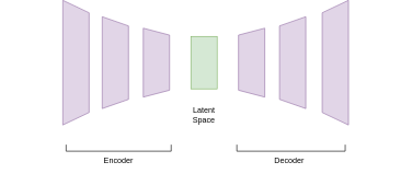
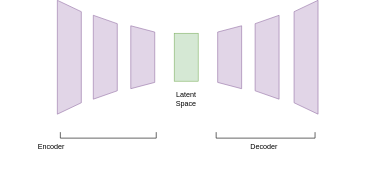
  <mxCell id="0" />
  <mxCell id="1" parent="0" />
  <mxCell id="2" value="" style="rounded=0;whiteSpace=wrap;html=1;rotation=90;fillColor=#d5e8d4;strokeColor=#82b366;" vertex="1" parent="1"><mxGeometry x="270" y="20" width="80" height="40" as="geometry" /></mxCell>
  <mxCell id="3" value="" style="verticalLabelPosition=middle;verticalAlign=middle;html=1;shape=trapezoid;perimeter=trapezoidPerimeter;whiteSpace=wrap;size=0.1;arcSize=10;flipV=1;labelPosition=center;align=center;rotation=-90;fillColor=#e1d5e7;strokeColor=#9673a6;" vertex="1" parent="1"><mxGeometry x="105" y="20" width="140" height="40" as="geometry" /></mxCell>
- <mxCell id="4" value="Latent Space" style="text;html=1;strokeColor=none;fillColor=none;align=center;verticalAlign=middle;whiteSpace=wrap;rounded=0;" vertex="1" parent="1"><mxGeometry x="280" y="105" width="60" height="30" as="geometry" /></mxCell>
+ <mxCell id="4" value="Latent Space" style="text;html=1;strokeColor=none;fillColor=none;align=center;verticalAlign=middle;whiteSpace=wrap;rounded=0;" vertex="1" parent="1"><mxGeometry x="280" y="95" width="60" height="30" as="geometry" /></mxCell>
  <mxCell id="5" value="" style="verticalLabelPosition=middle;verticalAlign=middle;html=1;shape=trapezoid;perimeter=trapezoidPerimeter;whiteSpace=wrap;size=0.1;arcSize=10;flipV=1;labelPosition=center;align=center;rotation=-90;fillColor=#e1d5e7;strokeColor=#9673a6;" vertex="1" parent="1"><mxGeometry x="185" y="20" width="105" height="40" as="geometry" /></mxCell>
  <mxCell id="6" value="" style="verticalLabelPosition=middle;verticalAlign=middle;html=1;shape=trapezoid;perimeter=trapezoidPerimeter;whiteSpace=wrap;size=0.1;arcSize=10;flipV=1;labelPosition=center;align=center;rotation=-90;fillColor=#e1d5e7;strokeColor=#9673a6;" vertex="1" parent="1"><mxGeometry x="20" y="20" width="190" height="40" as="geometry" /></mxCell>
  <mxCell id="7" value="" style="verticalLabelPosition=middle;verticalAlign=middle;html=1;shape=trapezoid;perimeter=trapezoidPerimeter;whiteSpace=wrap;size=0.1;arcSize=10;flipV=1;labelPosition=center;align=center;rotation=90;fillColor=#e1d5e7;strokeColor=#9673a6;" vertex="1" parent="1"><mxGeometry x="375" y="20" width="140" height="40" as="geometry" /></mxCell>
  <mxCell id="8" value="" style="verticalLabelPosition=middle;verticalAlign=middle;html=1;shape=trapezoid;perimeter=trapezoidPerimeter;whiteSpace=wrap;size=0.1;arcSize=10;flipV=1;labelPosition=center;align=center;rotation=90;fillColor=#e1d5e7;strokeColor=#9673a6;" vertex="1" parent="1"><mxGeometry x="330" y="20" width="105" height="40" as="geometry" /></mxCell>
  <mxCell id="9" value="" style="verticalLabelPosition=middle;verticalAlign=middle;html=1;shape=trapezoid;perimeter=trapezoidPerimeter;whiteSpace=wrap;size=0.1;arcSize=10;flipV=1;labelPosition=center;align=center;rotation=90;fillColor=#e1d5e7;strokeColor=#9673a6;" vertex="1" parent="1"><mxGeometry x="415" y="20" width="190" height="40" as="geometry" /></mxCell>
  <mxCell id="10" value="" style="endArrow=none;html=1;rounded=0;" edge="1" parent="1"><mxGeometry width="50" height="50" relative="1" as="geometry"><mxPoint x="100" y="175" as="sourcePoint" /><mxPoint x="260" y="175" as="targetPoint" /></mxGeometry></mxCell>
  <mxCell id="11" value="" style="endArrow=none;html=1;rounded=0;" edge="1" parent="1"><mxGeometry width="50" height="50" relative="1" as="geometry"><mxPoint x="100" y="175" as="sourcePoint" /><mxPoint x="100" y="165" as="targetPoint" /></mxGeometry></mxCell>
  <mxCell id="12" value="" style="endArrow=none;html=1;rounded=0;" edge="1" parent="1"><mxGeometry width="50" height="50" relative="1" as="geometry"><mxPoint x="260" y="165" as="sourcePoint" /><mxPoint x="260" y="175" as="targetPoint" /><Array as="points"><mxPoint x="260" y="165" /></Array></mxGeometry></mxCell>
  <mxCell id="13" value="" style="endArrow=none;html=1;rounded=0;" edge="1" parent="1"><mxGeometry width="50" height="50" relative="1" as="geometry"><mxPoint x="360" y="175" as="sourcePoint" /><mxPoint x="525" y="175" as="targetPoint" /></mxGeometry></mxCell>
  <mxCell id="14" value="" style="endArrow=none;html=1;rounded=0;" edge="1" parent="1"><mxGeometry width="50" height="50" relative="1" as="geometry"><mxPoint x="360" y="175" as="sourcePoint" /><mxPoint x="360" y="165" as="targetPoint" /></mxGeometry></mxCell>
  <mxCell id="15" value="" style="endArrow=none;html=1;rounded=0;" edge="1" parent="1"><mxGeometry width="50" height="50" relative="1" as="geometry"><mxPoint x="525" y="165" as="sourcePoint" /><mxPoint x="525" y="175" as="targetPoint" /><Array as="points"><mxPoint x="525" y="165" /></Array></mxGeometry></mxCell>
- <mxCell id="16" value="Encoder" style="text;html=1;strokeColor=none;fillColor=none;align=center;verticalAlign=middle;whiteSpace=wrap;rounded=0;" vertex="1" parent="1"><mxGeometry x="150" y="175" width="60" height="30" as="geometry" /></mxCell>
+ <mxCell id="16" value="Encoder" style="text;html=1;strokeColor=none;fillColor=none;align=center;verticalAlign=middle;whiteSpace=wrap;rounded=0;" vertex="1" parent="1"><mxGeometry x="55" y="175" width="60" height="30" as="geometry" /></mxCell>
  <mxCell id="17" value="Decoder" style="text;html=1;strokeColor=none;fillColor=none;align=center;verticalAlign=middle;whiteSpace=wrap;rounded=0;" vertex="1" parent="1"><mxGeometry x="410" y="175" width="60" height="30" as="geometry" /></mxCell>
